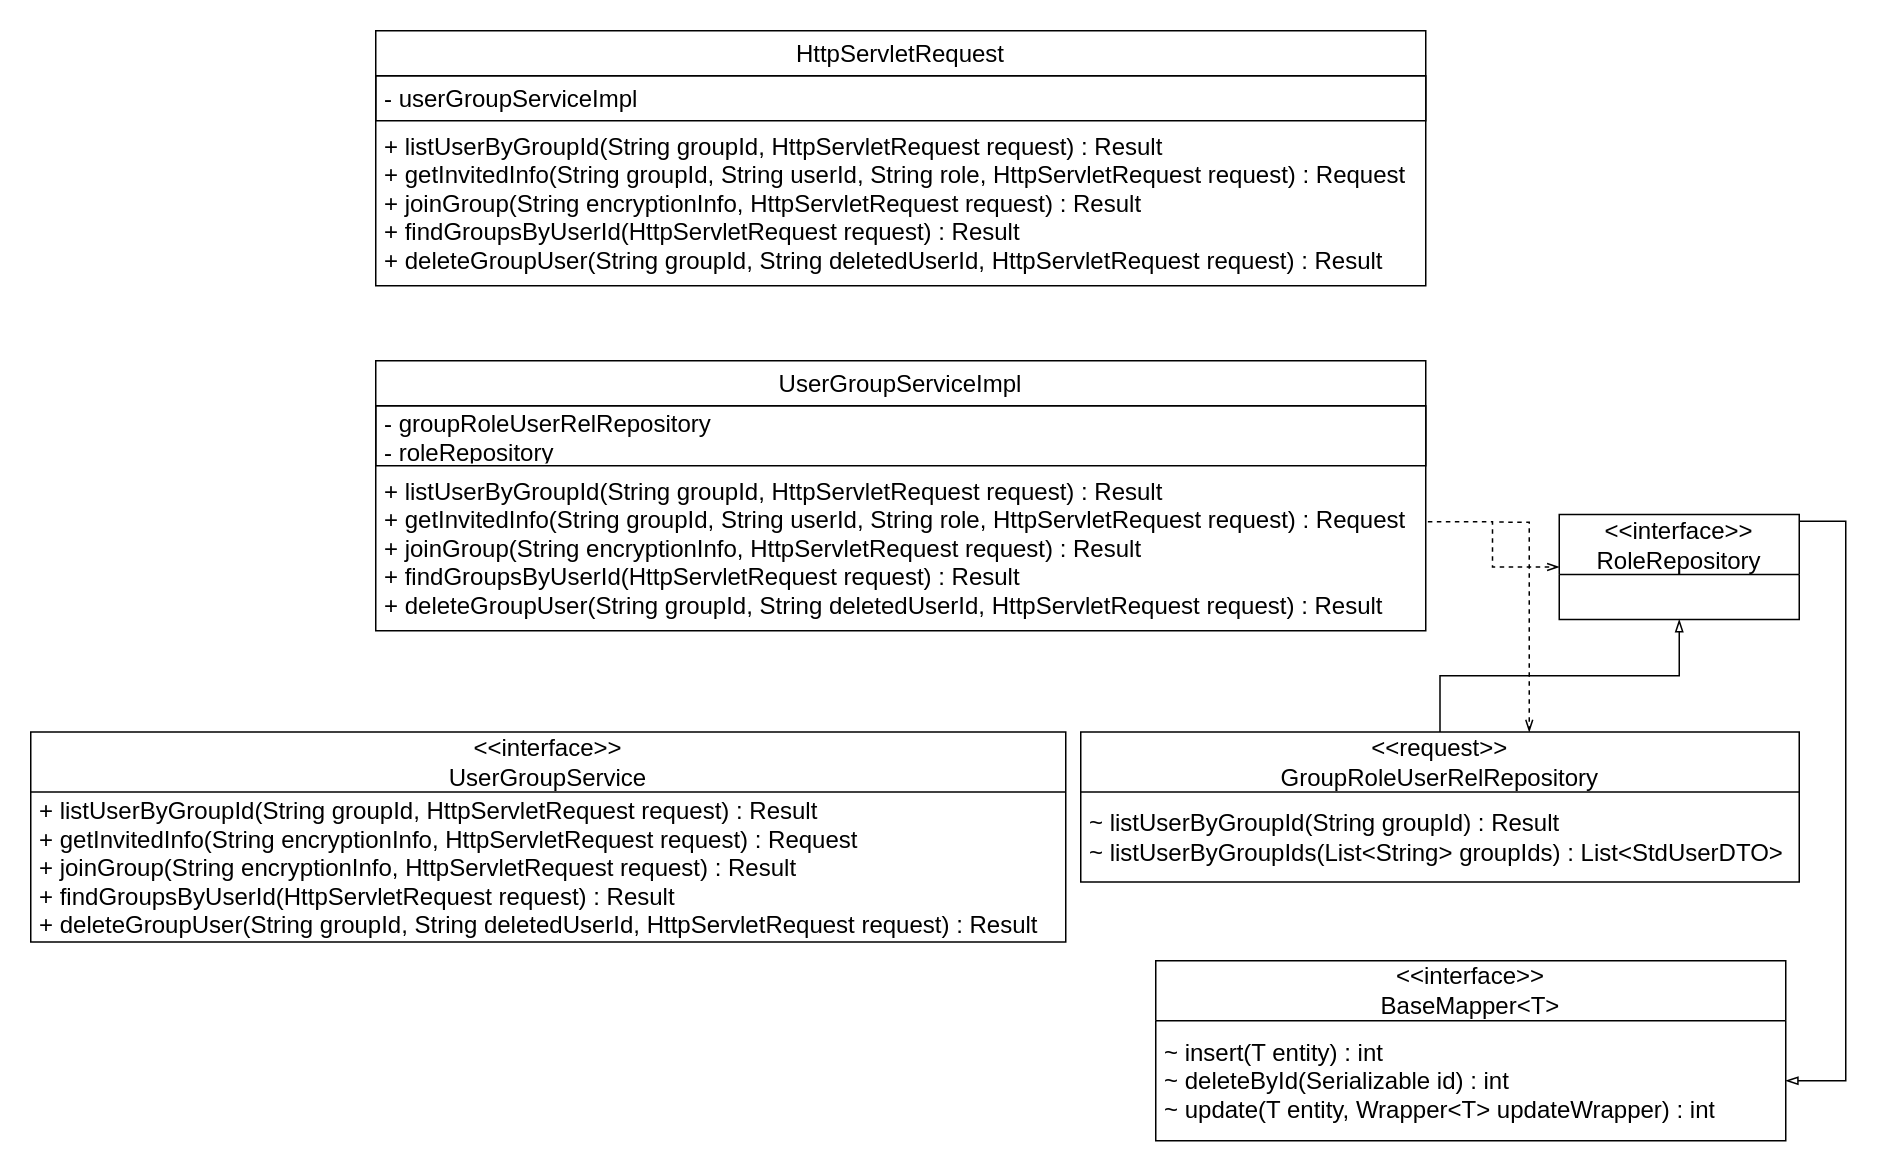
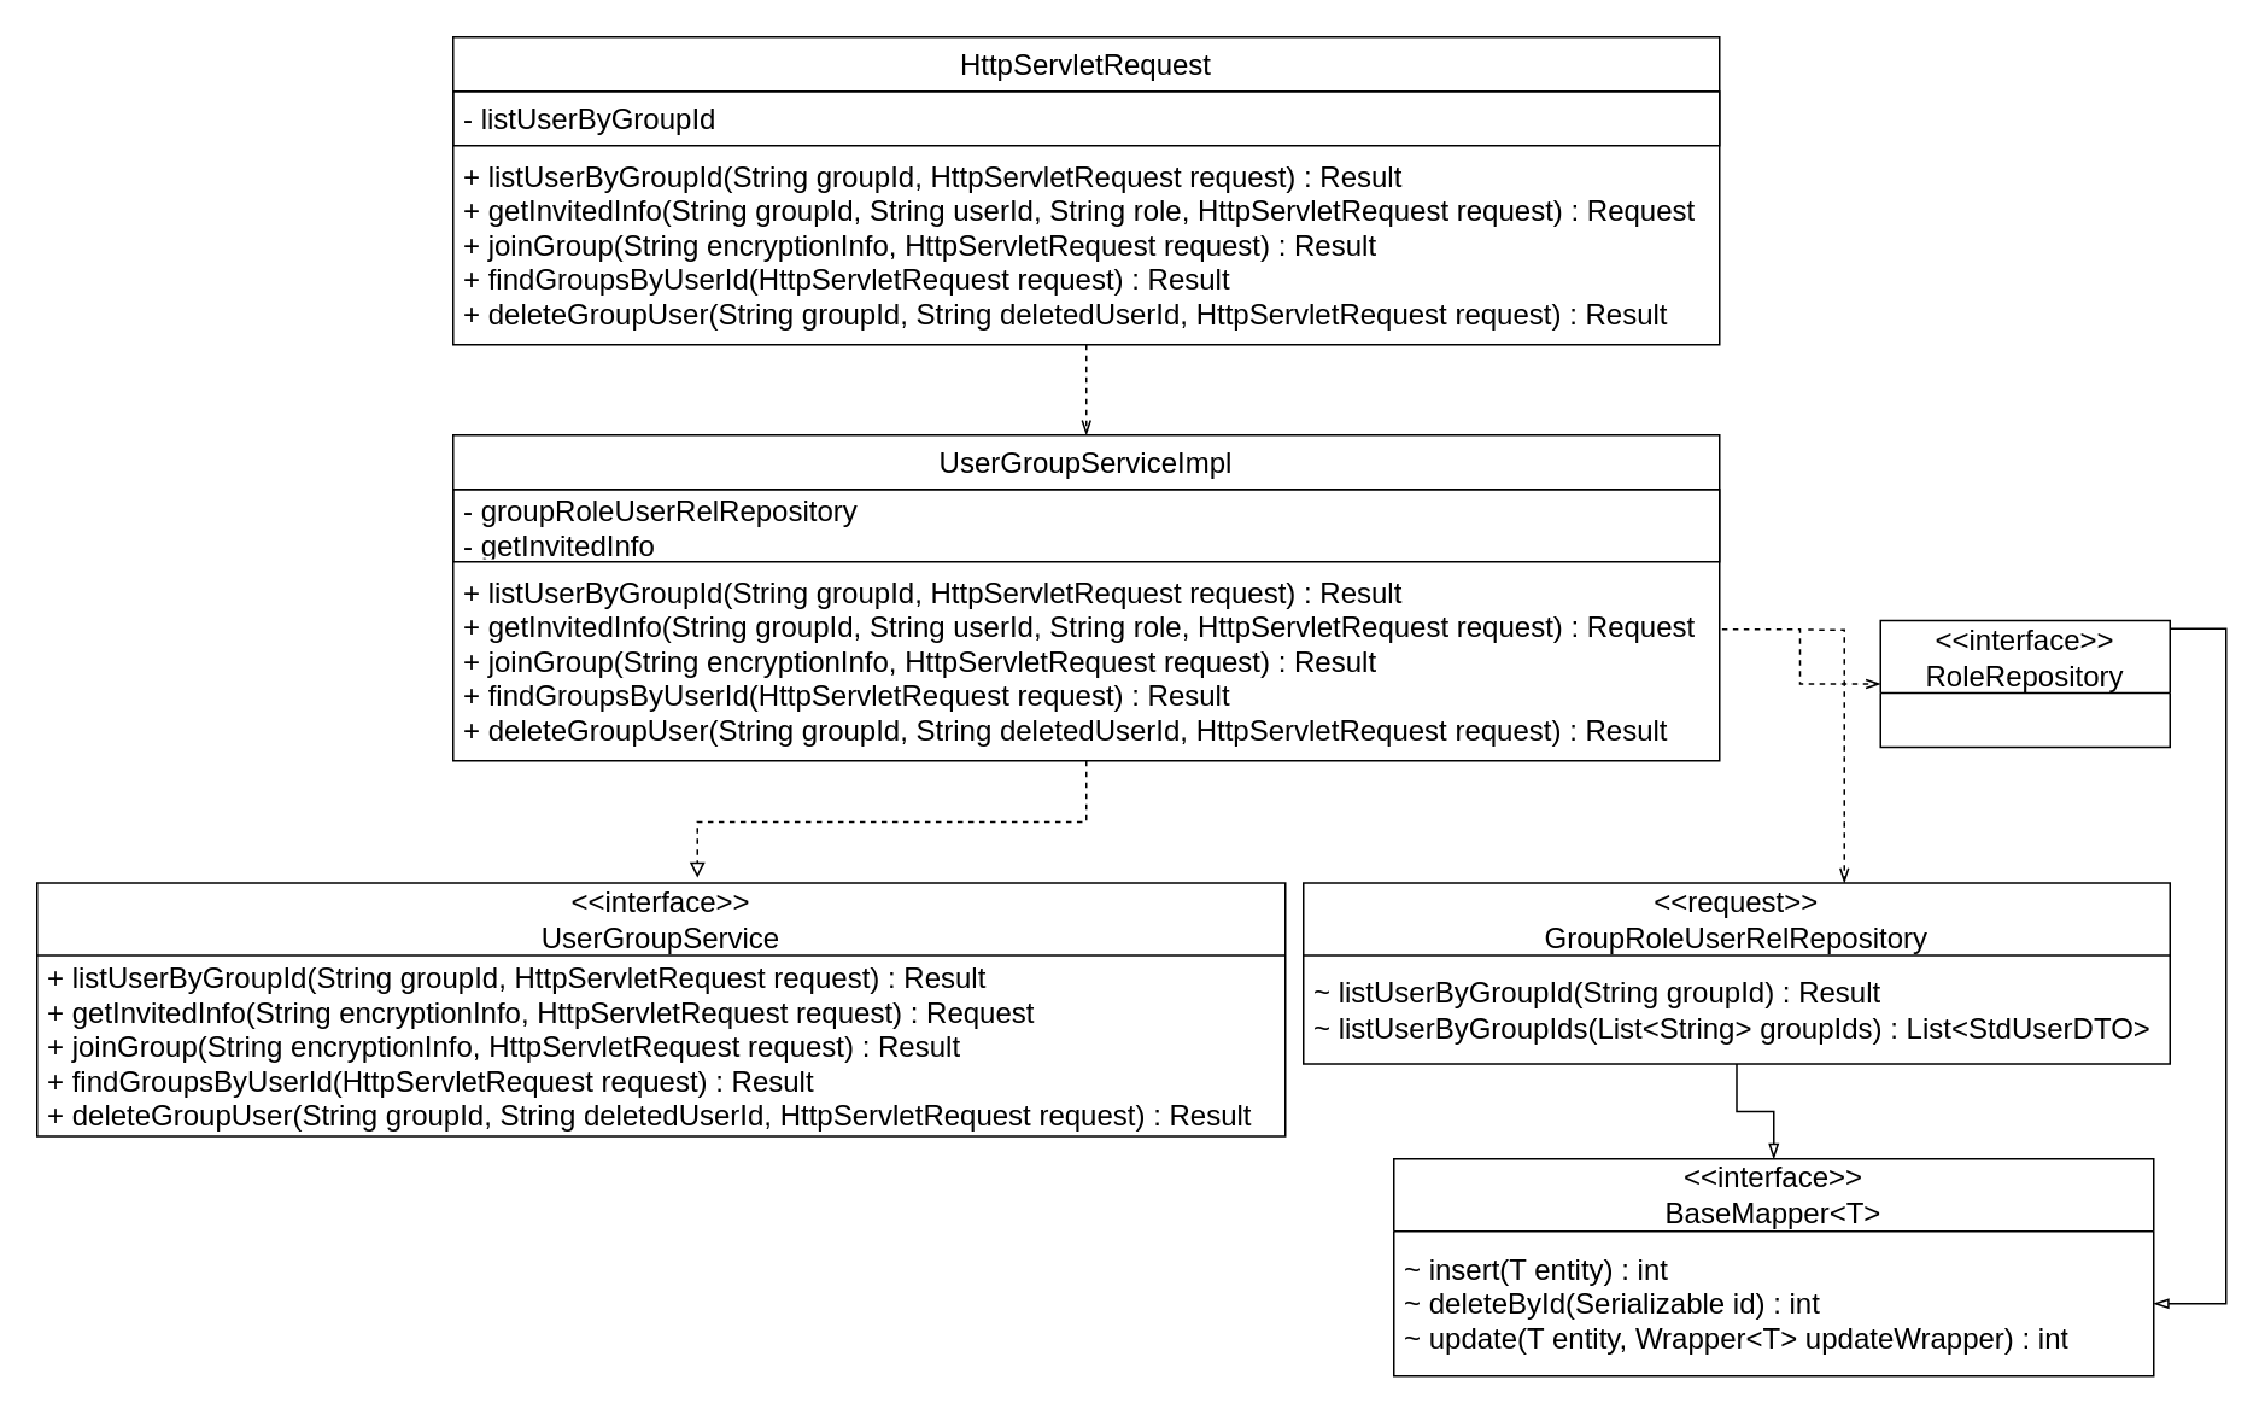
  <mxCell id="0" />
  <mxCell id="1" parent="0" />
+ <mxCell id="2" style="edgeStyle=orthogonalEdgeStyle;rounded=0;orthogonalLoop=1;jettySize=auto;html=1;entryX=0.5;entryY=0;entryDx=0;entryDy=0;dashed=1;endArrow=openThin;endFill=0;fontSize=16;" edge="1" parent="1" source="3" target="8"><mxGeometry relative="1" as="geometry" /></mxCell>
  <mxCell id="3" value="HttpServletRequest" style="swimlane;fontStyle=0;childLayout=stackLayout;horizontal=1;startSize=30;horizontalStack=0;resizeParent=1;resizeParentMax=0;resizeLast=0;collapsible=1;marginBottom=0;whiteSpace=wrap;html=1;fontSize=16;" vertex="1" parent="1"><mxGeometry x="250" y="20" width="700" height="170" as="geometry" /></mxCell>
- <mxCell id="4" value="- userGroupServiceImpl" style="text;strokeColor=default;fillColor=none;align=left;verticalAlign=middle;spacingLeft=4;spacingRight=4;overflow=hidden;points=[[0,0.5],[1,0.5]];portConstraint=eastwest;rotatable=0;whiteSpace=wrap;html=1;fontSize=16;" vertex="1" parent="3"><mxGeometry y="30" width="700" height="30" as="geometry" /></mxCell>
+ <mxCell id="4" value="- listUserByGroupId" style="text;strokeColor=default;fillColor=none;align=left;verticalAlign=middle;spacingLeft=4;spacingRight=4;overflow=hidden;points=[[0,0.5],[1,0.5]];portConstraint=eastwest;rotatable=0;whiteSpace=wrap;html=1;fontSize=16;" vertex="1" parent="3"><mxGeometry y="30" width="700" height="30" as="geometry" /></mxCell>
  <mxCell id="5" value="+ listUserByGroupId(String groupId, HttpServletRequest request) : Result&lt;div style=&quot;font-size: 16px;&quot;&gt;+ getInvitedInfo(String groupId, String userId, String role, HttpServletRequest request) : Request&lt;/div&gt;&lt;div style=&quot;font-size: 16px;&quot;&gt;+ joinGroup(String encryptionInfo, HttpServletRequest request) : Result&lt;/div&gt;&lt;div style=&quot;font-size: 16px;&quot;&gt;+ findGroupsByUserId(HttpServletRequest request) : Result&lt;/div&gt;&lt;div style=&quot;font-size: 16px;&quot;&gt;+ deleteGroupUser(String groupId, String deletedUserId, HttpServletRequest request) : Result&lt;/div&gt;" style="text;strokeColor=none;fillColor=none;align=left;verticalAlign=middle;spacingLeft=4;spacingRight=4;overflow=hidden;points=[[0,0.5],[1,0.5]];portConstraint=eastwest;rotatable=0;whiteSpace=wrap;html=1;fontSize=16;" vertex="1" parent="3"><mxGeometry y="60" width="700" height="110" as="geometry" /></mxCell>
  <mxCell id="6" style="edgeStyle=orthogonalEdgeStyle;rounded=0;orthogonalLoop=1;jettySize=auto;html=1;dashed=1;endArrow=openThin;endFill=0;fontSize=16;" edge="1" parent="1" target="16"><mxGeometry relative="1" as="geometry"><mxPoint x="999" y="347.577" as="sourcePoint" /><Array as="points"><mxPoint x="1019" y="347.5" /></Array></mxGeometry></mxCell>
  <mxCell id="7" style="edgeStyle=orthogonalEdgeStyle;rounded=0;orthogonalLoop=1;jettySize=auto;html=1;dashed=1;endArrow=openThin;endFill=0;fontSize=16;exitX=1.002;exitY=0.34;exitDx=0;exitDy=0;exitPerimeter=0;" edge="1" parent="1" source="10" target="14"><mxGeometry relative="1" as="geometry"><mxPoint x="999" y="347.5" as="sourcePoint" /></mxGeometry></mxCell>
  <mxCell id="8" value="UserGroupServiceImpl" style="swimlane;fontStyle=0;childLayout=stackLayout;horizontal=1;startSize=30;horizontalStack=0;resizeParent=1;resizeParentMax=0;resizeLast=0;collapsible=1;marginBottom=0;whiteSpace=wrap;html=1;fontSize=16;" vertex="1" parent="1"><mxGeometry x="250" y="240" width="700" height="180" as="geometry" /></mxCell>
- <mxCell id="9" value="- groupRoleUserRelRepository&lt;div style=&quot;font-size: 16px;&quot;&gt;- roleRepository&lt;/div&gt;" style="text;strokeColor=default;fillColor=none;align=left;verticalAlign=middle;spacingLeft=4;spacingRight=4;overflow=hidden;points=[[0,0.5],[1,0.5]];portConstraint=eastwest;rotatable=0;whiteSpace=wrap;html=1;fontSize=16;" vertex="1" parent="8"><mxGeometry y="30" width="700" height="40" as="geometry" /></mxCell>
+ <mxCell id="9" value="- groupRoleUserRelRepository&lt;div style=&quot;font-size: 16px;&quot;&gt;- getInvitedInfo&lt;/div&gt;" style="text;strokeColor=default;fillColor=none;align=left;verticalAlign=middle;spacingLeft=4;spacingRight=4;overflow=hidden;points=[[0,0.5],[1,0.5]];portConstraint=eastwest;rotatable=0;whiteSpace=wrap;html=1;fontSize=16;" vertex="1" parent="8"><mxGeometry y="30" width="700" height="40" as="geometry" /></mxCell>
  <mxCell id="10" value="+ listUserByGroupId(String groupId, HttpServletRequest request) : Result&lt;div style=&quot;font-size: 16px;&quot;&gt;+ getInvitedInfo(String groupId, String userId, String role, HttpServletRequest request) : Request&lt;/div&gt;&lt;div style=&quot;font-size: 16px;&quot;&gt;+ joinGroup(String encryptionInfo, HttpServletRequest request) : Result&lt;/div&gt;&lt;div style=&quot;font-size: 16px;&quot;&gt;+ findGroupsByUserId(HttpServletRequest request) : Result&lt;/div&gt;&lt;div style=&quot;font-size: 16px;&quot;&gt;+ deleteGroupUser(String groupId, String deletedUserId, HttpServletRequest request) : Result&lt;/div&gt;" style="text;strokeColor=none;fillColor=none;align=left;verticalAlign=middle;spacingLeft=4;spacingRight=4;overflow=hidden;points=[[0,0.5],[1,0.5]];portConstraint=eastwest;rotatable=0;whiteSpace=wrap;html=1;fontSize=16;" vertex="1" parent="8"><mxGeometry y="70" width="700" height="110" as="geometry" /></mxCell>
  <mxCell id="11" value="&lt;div style=&quot;font-size: 16px;&quot;&gt;&amp;lt;&amp;lt;interface&amp;gt;&amp;gt;&lt;/div&gt;UserGroupService" style="swimlane;fontStyle=0;childLayout=stackLayout;horizontal=1;startSize=40;horizontalStack=0;resizeParent=1;resizeParentMax=0;resizeLast=0;collapsible=1;marginBottom=0;whiteSpace=wrap;html=1;fontSize=16;" vertex="1" parent="1"><mxGeometry x="20" y="487.5" width="690" height="140" as="geometry" /></mxCell>
  <mxCell id="12" value="+ listUserByGroupId(String groupId, HttpServletRequest request) : Result&lt;div style=&quot;font-size: 16px;&quot;&gt;+ getInvitedInfo(String encryptionInfo, HttpServletRequest request) : Request&lt;/div&gt;&lt;div style=&quot;font-size: 16px;&quot;&gt;+ joinGroup(String encryptionInfo, HttpServletRequest request) : Result&lt;/div&gt;&lt;div style=&quot;font-size: 16px;&quot;&gt;+ findGroupsByUserId(HttpServletRequest request) : Result&lt;/div&gt;&lt;div style=&quot;font-size: 16px;&quot;&gt;+ deleteGroupUser(String groupId, String deletedUserId, HttpServletRequest request) : Result&lt;/div&gt;" style="text;strokeColor=none;fillColor=none;align=left;verticalAlign=middle;spacingLeft=4;spacingRight=4;overflow=hidden;points=[[0,0.5],[1,0.5]];portConstraint=eastwest;rotatable=0;whiteSpace=wrap;html=1;fontSize=16;" vertex="1" parent="11"><mxGeometry y="40" width="690" height="100" as="geometry" /></mxCell>
  <mxCell id="13" style="edgeStyle=orthogonalEdgeStyle;rounded=0;orthogonalLoop=1;jettySize=auto;html=1;entryX=1;entryY=0.5;entryDx=0;entryDy=0;endArrow=blockThin;endFill=0;" edge="1" parent="1" source="14" target="19"><mxGeometry relative="1" as="geometry"><Array as="points"><mxPoint x="1230" y="347" /><mxPoint x="1230" y="720" /></Array></mxGeometry></mxCell>
  <mxCell id="14" value="&lt;div style=&quot;font-size: 16px;&quot;&gt;&amp;lt;&amp;lt;interface&amp;gt;&amp;gt;&lt;/div&gt;&lt;div style=&quot;font-size: 16px;&quot;&gt;RoleRepository&lt;/div&gt;" style="swimlane;fontStyle=0;childLayout=stackLayout;horizontal=1;startSize=40;horizontalStack=0;resizeParent=1;resizeParentMax=0;resizeLast=0;collapsible=1;marginBottom=0;whiteSpace=wrap;html=1;fontSize=16;" vertex="1" parent="1"><mxGeometry x="1039" y="342.5" width="160" height="70" as="geometry" /></mxCell>
- <mxCell id="15" style="edgeStyle=orthogonalEdgeStyle;rounded=0;orthogonalLoop=1;jettySize=auto;html=1;endArrow=blockThin;endFill=0;fontSize=16;" edge="1" parent="1" source="16" target="14"><mxGeometry relative="1" as="geometry" /></mxCell>
+ <mxCell id="15" style="edgeStyle=orthogonalEdgeStyle;rounded=0;orthogonalLoop=1;jettySize=auto;html=1;entryX=0.5;entryY=0;entryDx=0;entryDy=0;endArrow=blockThin;endFill=0;fontSize=16;" edge="1" parent="1" source="16" target="18"><mxGeometry relative="1" as="geometry" /></mxCell>
  <mxCell id="16" value="&lt;div style=&quot;font-size: 16px;&quot;&gt;&amp;lt;&amp;lt;request&amp;gt;&amp;gt;&lt;/div&gt;&lt;div style=&quot;font-size: 16px;&quot;&gt;GroupRoleUserRelRepository&lt;/div&gt;" style="swimlane;fontStyle=0;childLayout=stackLayout;horizontal=1;startSize=40;horizontalStack=0;resizeParent=1;resizeParentMax=0;resizeLast=0;collapsible=1;marginBottom=0;whiteSpace=wrap;html=1;fontSize=16;" vertex="1" parent="1"><mxGeometry x="720" y="487.5" width="479" height="100" as="geometry" /></mxCell>
  <mxCell id="17" value="~ listUserByGroupId(String groupId) : Result&lt;div style=&quot;font-size: 16px;&quot;&gt;~ listUserByGroupIds(List&amp;lt;String&amp;gt; groupIds) : List&amp;lt;StdUserDTO&amp;gt;&lt;br style=&quot;font-size: 16px;&quot;&gt;&lt;/div&gt;" style="text;strokeColor=none;fillColor=none;align=left;verticalAlign=middle;spacingLeft=4;spacingRight=4;overflow=hidden;points=[[0,0.5],[1,0.5]];portConstraint=eastwest;rotatable=0;whiteSpace=wrap;html=1;fontSize=16;" vertex="1" parent="16"><mxGeometry y="40" width="479" height="60" as="geometry" /></mxCell>
  <mxCell id="18" value="&lt;div style=&quot;font-size: 16px;&quot;&gt;&amp;lt;&amp;lt;interface&amp;gt;&amp;gt;&lt;/div&gt;&lt;div style=&quot;font-size: 16px;&quot;&gt;BaseMapper&amp;lt;T&amp;gt;&lt;/div&gt;" style="swimlane;fontStyle=0;childLayout=stackLayout;horizontal=1;startSize=40;horizontalStack=0;resizeParent=1;resizeParentMax=0;resizeLast=0;collapsible=1;marginBottom=0;whiteSpace=wrap;html=1;fontSize=16;" vertex="1" parent="1"><mxGeometry x="770" y="640" width="420" height="120" as="geometry" /></mxCell>
  <mxCell id="19" value="~ insert(T entity) : int&lt;div style=&quot;font-size: 16px;&quot;&gt;~ deleteById(Serializable id) : int&lt;/div&gt;&lt;div style=&quot;font-size: 16px;&quot;&gt;~ update(T entity, Wrapper&amp;lt;T&amp;gt; updateWrapper) : int&lt;/div&gt;" style="text;strokeColor=none;fillColor=none;align=left;verticalAlign=middle;spacingLeft=4;spacingRight=4;overflow=hidden;points=[[0,0.5],[1,0.5]];portConstraint=eastwest;rotatable=0;whiteSpace=wrap;html=1;fontSize=16;" vertex="1" parent="18"><mxGeometry y="40" width="420" height="80" as="geometry" /></mxCell>
+ <mxCell id="20" style="edgeStyle=orthogonalEdgeStyle;rounded=0;orthogonalLoop=1;jettySize=auto;html=1;entryX=0.529;entryY=-0.021;entryDx=0;entryDy=0;entryPerimeter=0;dashed=1;endArrow=block;endFill=0;fontSize=16;" edge="1" parent="1" source="8" target="11"><mxGeometry relative="1" as="geometry" /></mxCell>
